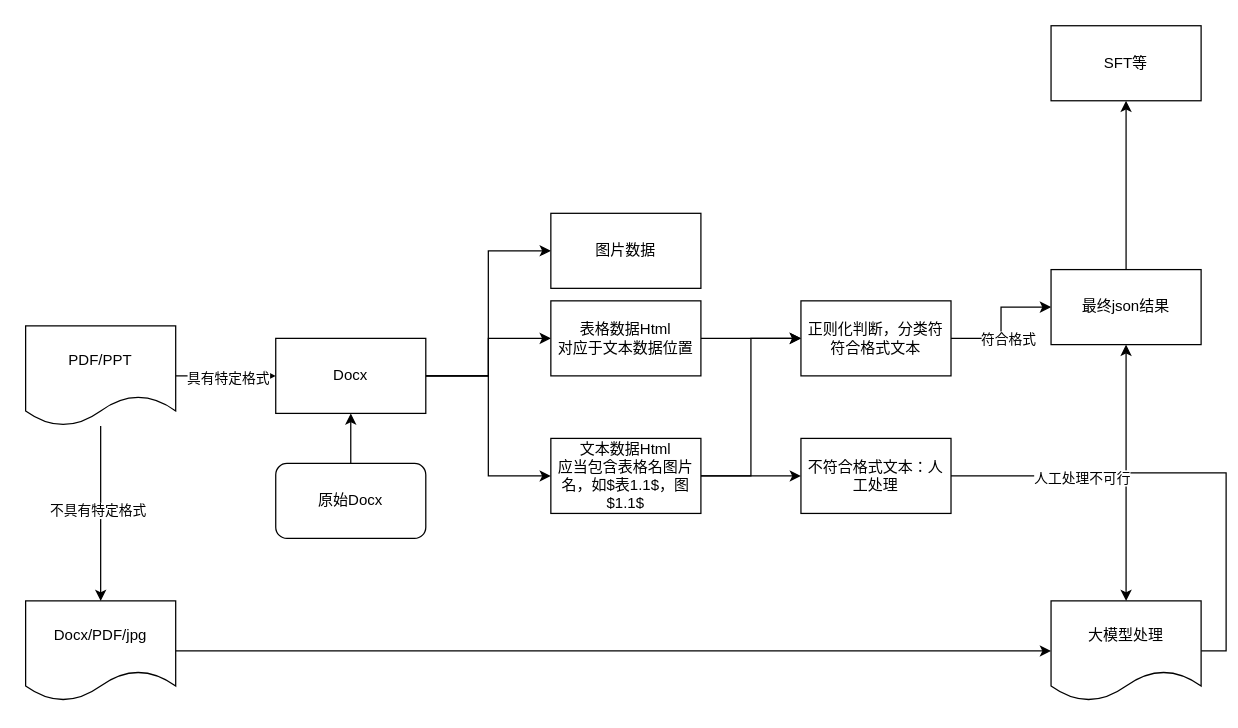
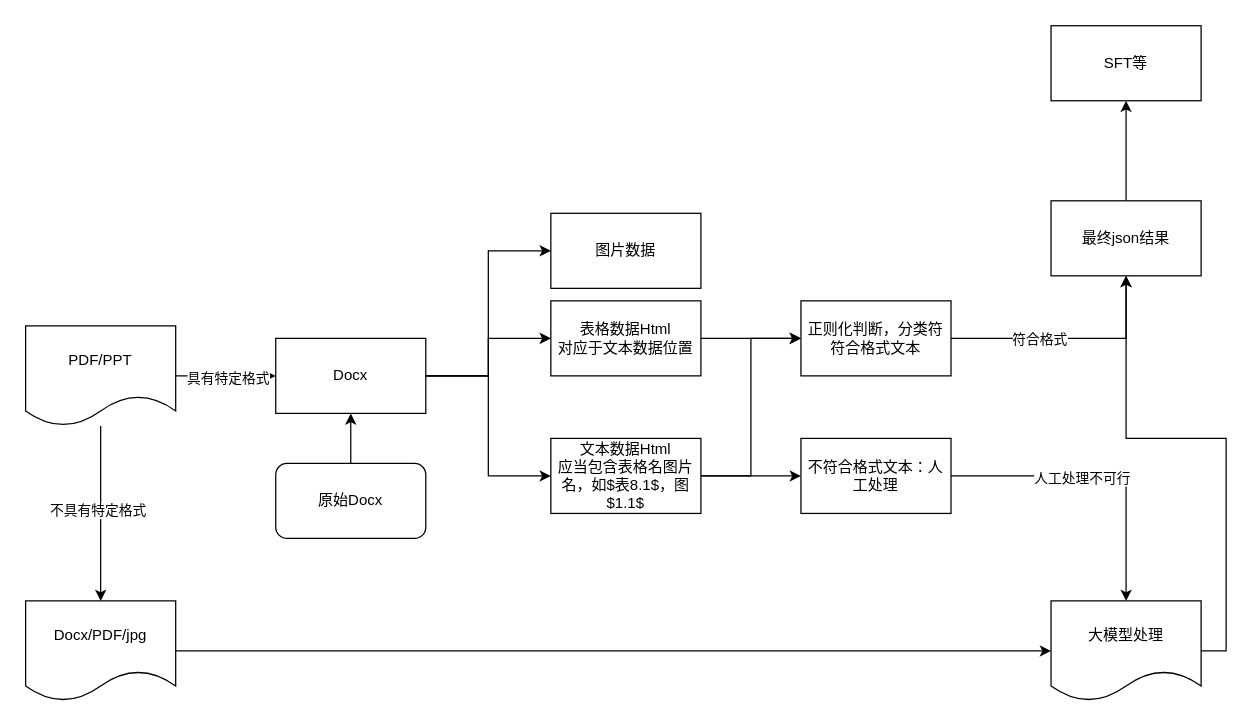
  <mxCell id="0" />
  <mxCell id="1" parent="0" />
  <mxCell id="2" value="" style="edgeStyle=orthogonalEdgeStyle;rounded=0;orthogonalLoop=1;jettySize=auto;html=1;" edge="1" parent="1" source="6" target="10"><mxGeometry relative="1" as="geometry" /></mxCell>
  <mxCell id="3" value="具有特定格式" style="edgeLabel;html=1;align=center;verticalAlign=middle;resizable=0;points=[];" vertex="1" connectable="0" parent="2"><mxGeometry x="0.02" y="-1" relative="1" as="geometry"><mxPoint as="offset" /></mxGeometry></mxCell>
  <mxCell id="4" value="" style="edgeStyle=orthogonalEdgeStyle;rounded=0;orthogonalLoop=1;jettySize=auto;html=1;" edge="1" parent="1" source="6" target="14"><mxGeometry relative="1" as="geometry" /></mxCell>
  <mxCell id="5" value="不具有特定格式" style="edgeLabel;html=1;align=center;verticalAlign=middle;resizable=0;points=[];" vertex="1" connectable="0" parent="4"><mxGeometry x="-0.043" y="-3" relative="1" as="geometry"><mxPoint as="offset" /></mxGeometry></mxCell>
  <mxCell id="6" value="PDF/PPT" style="shape=document;whiteSpace=wrap;html=1;boundedLbl=1;" vertex="1" parent="1"><mxGeometry x="20" y="260" width="120" height="80" as="geometry" /></mxCell>
  <mxCell id="7" value="" style="edgeStyle=orthogonalEdgeStyle;rounded=0;orthogonalLoop=1;jettySize=auto;html=1;entryX=0;entryY=0.5;entryDx=0;entryDy=0;" edge="1" parent="1" source="10" target="21"><mxGeometry relative="1" as="geometry"><mxPoint x="390" y="380" as="targetPoint" /></mxGeometry></mxCell>
  <mxCell id="8" value="" style="edgeStyle=orthogonalEdgeStyle;rounded=0;orthogonalLoop=1;jettySize=auto;html=1;" edge="1" parent="1" source="10" target="19"><mxGeometry relative="1" as="geometry"><Array as="points"><mxPoint x="390" y="300" /><mxPoint x="390" y="380" /></Array></mxGeometry></mxCell>
  <mxCell id="9" style="edgeStyle=orthogonalEdgeStyle;rounded=0;orthogonalLoop=1;jettySize=auto;html=1;entryX=0;entryY=0.5;entryDx=0;entryDy=0;" edge="1" parent="1" source="10" target="22"><mxGeometry relative="1" as="geometry" /></mxCell>
  <mxCell id="10" value="Docx" style="whiteSpace=wrap;html=1;" vertex="1" parent="1"><mxGeometry x="220" y="270" width="120" height="60" as="geometry" /></mxCell>
  <mxCell id="11" value="" style="edgeStyle=orthogonalEdgeStyle;rounded=0;orthogonalLoop=1;jettySize=auto;html=1;" edge="1" parent="1" source="12" target="10"><mxGeometry relative="1" as="geometry" /></mxCell>
  <mxCell id="12" value="原始Docx" style="rounded=1;whiteSpace=wrap;html=1;" vertex="1" parent="1"><mxGeometry x="220" y="370" width="120" height="60" as="geometry" /></mxCell>
  <mxCell id="13" value="" style="edgeStyle=orthogonalEdgeStyle;rounded=0;orthogonalLoop=1;jettySize=auto;html=1;" edge="1" parent="1" source="14" target="16"><mxGeometry relative="1" as="geometry" /></mxCell>
  <mxCell id="14" value="Docx/PDF/jpg" style="shape=document;whiteSpace=wrap;html=1;boundedLbl=1;" vertex="1" parent="1"><mxGeometry x="20" y="480" width="120" height="80" as="geometry" /></mxCell>
  <mxCell id="15" style="edgeStyle=orthogonalEdgeStyle;rounded=0;orthogonalLoop=1;jettySize=auto;html=1;exitX=1;exitY=0.5;exitDx=0;exitDy=0;entryX=0.5;entryY=1;entryDx=0;entryDy=0;" edge="1" parent="1" source="16" target="27"><mxGeometry relative="1" as="geometry" /></mxCell>
  <mxCell id="16" value="大模型处理" style="shape=document;whiteSpace=wrap;html=1;boundedLbl=1;" vertex="1" parent="1"><mxGeometry x="840" y="480" width="120" height="80" as="geometry" /></mxCell>
  <mxCell id="17" style="edgeStyle=orthogonalEdgeStyle;rounded=0;orthogonalLoop=1;jettySize=auto;html=1;exitX=1;exitY=0.5;exitDx=0;exitDy=0;entryX=0;entryY=0.5;entryDx=0;entryDy=0;" edge="1" parent="1" source="19" target="25"><mxGeometry relative="1" as="geometry" /></mxCell>
  <mxCell id="18" value="" style="edgeStyle=orthogonalEdgeStyle;rounded=0;orthogonalLoop=1;jettySize=auto;html=1;" edge="1" parent="1" source="19" target="30"><mxGeometry relative="1" as="geometry" /></mxCell>
- <mxCell id="19" value="文本数据Html&lt;br&gt;应当包含表格名图片名，如$表1.1$，图$1.1$" style="whiteSpace=wrap;html=1;" vertex="1" parent="1"><mxGeometry x="440" y="350" width="120" height="60" as="geometry" /></mxCell>
+ <mxCell id="19" value="文本数据Html&lt;br&gt;应当包含表格名图片名，如$表8.1$，图$1.1$" style="whiteSpace=wrap;html=1;" vertex="1" parent="1"><mxGeometry x="440" y="350" width="120" height="60" as="geometry" /></mxCell>
  <mxCell id="20" value="" style="edgeStyle=orthogonalEdgeStyle;rounded=0;orthogonalLoop=1;jettySize=auto;html=1;" edge="1" parent="1" source="21" target="25"><mxGeometry relative="1" as="geometry" /></mxCell>
  <mxCell id="21" value="表格数据Html&lt;br style=&quot;border-color: var(--border-color);&quot;&gt;对应于文本数据位置" style="rounded=0;whiteSpace=wrap;html=1;" vertex="1" parent="1"><mxGeometry x="440" y="240" width="120" height="60" as="geometry" /></mxCell>
  <mxCell id="22" value="图片数据" style="rounded=0;whiteSpace=wrap;html=1;" vertex="1" parent="1"><mxGeometry x="440" y="170" width="120" height="60" as="geometry" /></mxCell>
  <mxCell id="23" value="" style="edgeStyle=orthogonalEdgeStyle;rounded=0;orthogonalLoop=1;jettySize=auto;html=1;" edge="1" parent="1" source="25" target="27"><mxGeometry relative="1" as="geometry" /></mxCell>
  <mxCell id="24" value="符合格式" style="edgeLabel;html=1;align=center;verticalAlign=middle;resizable=0;points=[];" vertex="1" connectable="0" parent="23"><mxGeometry x="-0.4" y="-1" relative="1" as="geometry"><mxPoint x="13" y="-1" as="offset" /></mxGeometry></mxCell>
  <mxCell id="25" value="正则化判断，分类符符合格式文本" style="whiteSpace=wrap;html=1;" vertex="1" parent="1"><mxGeometry x="640" y="240" width="120" height="60" as="geometry" /></mxCell>
  <mxCell id="26" value="" style="edgeStyle=orthogonalEdgeStyle;rounded=0;orthogonalLoop=1;jettySize=auto;html=1;" edge="1" parent="1" source="27" target="31"><mxGeometry relative="1" as="geometry" /></mxCell>
- <mxCell id="27" value="最终json结果" style="whiteSpace=wrap;html=1;" vertex="1" parent="1"><mxGeometry x="840" y="215" width="120" height="60" as="geometry" /></mxCell>
+ <mxCell id="27" value="最终json结果" style="whiteSpace=wrap;html=1;" vertex="1" parent="1"><mxGeometry x="840" y="160" width="120" height="60" as="geometry" /></mxCell>
  <mxCell id="28" style="edgeStyle=orthogonalEdgeStyle;rounded=0;orthogonalLoop=1;jettySize=auto;html=1;exitX=1;exitY=0.5;exitDx=0;exitDy=0;entryX=0.5;entryY=0;entryDx=0;entryDy=0;" edge="1" parent="1" source="30" target="16"><mxGeometry relative="1" as="geometry" /></mxCell>
  <mxCell id="29" value="人工处理不可行" style="edgeLabel;html=1;align=center;verticalAlign=middle;resizable=0;points=[];" vertex="1" connectable="0" parent="28"><mxGeometry x="-0.133" y="-1" relative="1" as="geometry"><mxPoint as="offset" /></mxGeometry></mxCell>
  <mxCell id="30" value="不符合格式文本：人工处理" style="whiteSpace=wrap;html=1;" vertex="1" parent="1"><mxGeometry x="640" y="350" width="120" height="60" as="geometry" /></mxCell>
  <mxCell id="31" value="SFT等" style="whiteSpace=wrap;html=1;" vertex="1" parent="1"><mxGeometry x="840" y="20" width="120" height="60" as="geometry" /></mxCell>
